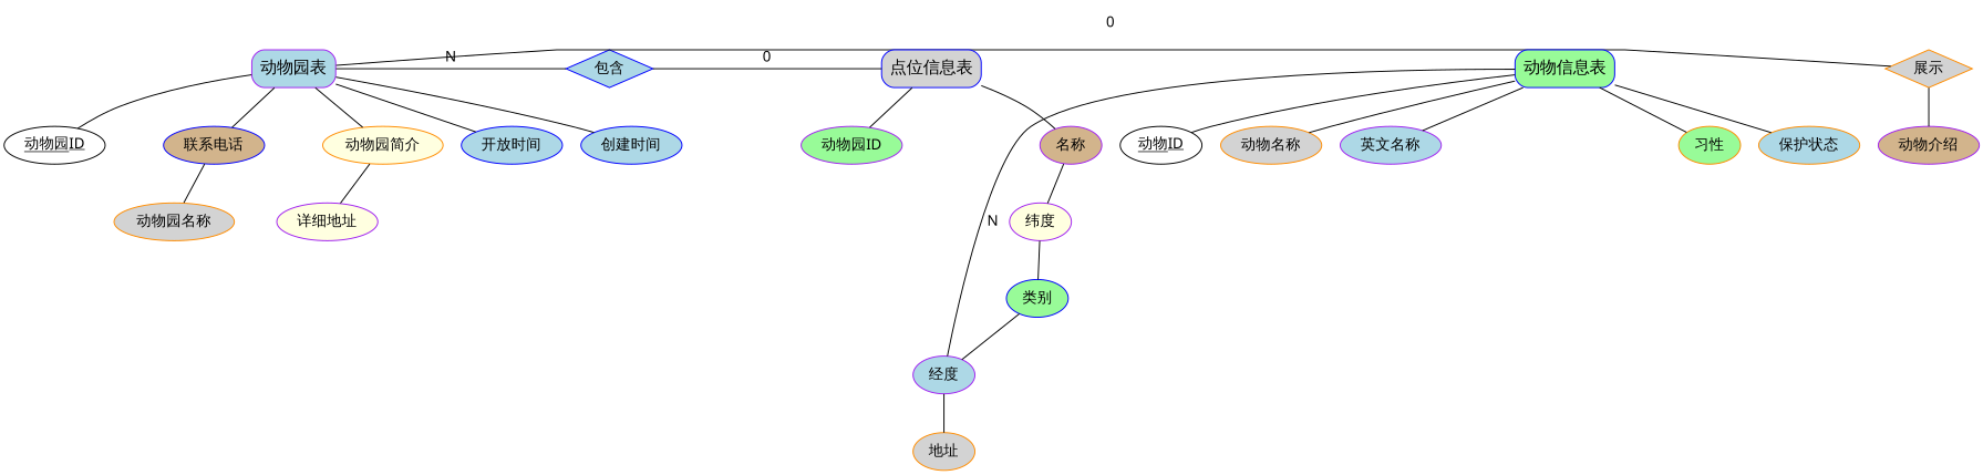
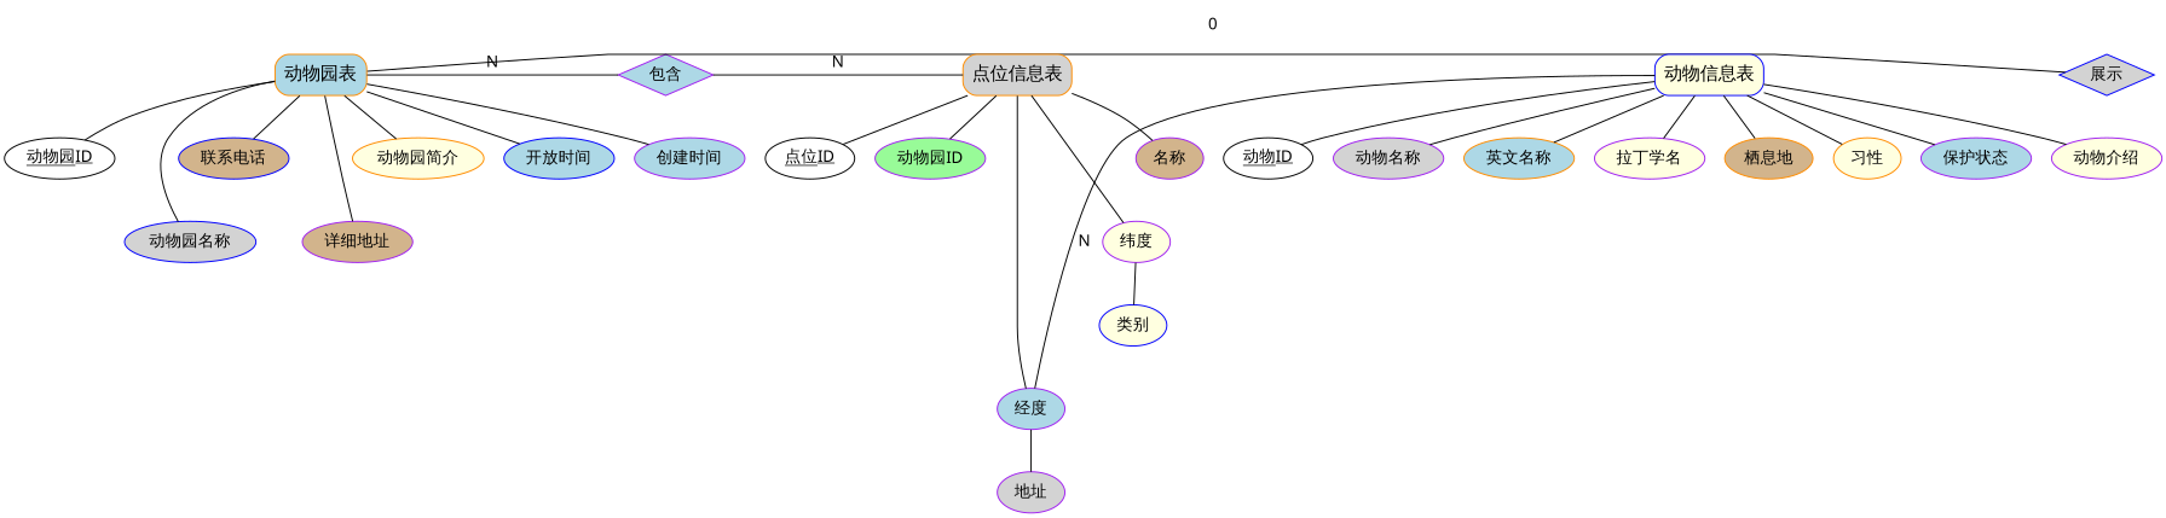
  digraph {
    splines=spline
    node [color=purple fillcolor=lightblue fontname="Microsoft YaHei" fontsize=14 shape=ellipse style=filled]
    edge [color=black dir=none fontname="Microsoft YaHei" fontsize=14]
-   n1 [fontsize=16 label="动物园表" shape=box style="rounded,filled"]
+   n1 [color=darkorange fontsize=16 label="动物园表" shape=box style="rounded,filled"]
    n2 [fillcolor=white label=<<u>动物园ID</u>> color=""]
-   n3 [color=darkorange fillcolor=lightgrey label="动物园名称"]
-   n4 [fillcolor=lightyellow label="详细地址"]
+   n3 [color=blue fillcolor=lightgrey label="动物园名称"]
+   n4 [fillcolor=tan label="详细地址"]
    n5 [color=blue label="开放时间"]
    n6 [color=blue fillcolor=tan label="联系电话"]
    n7 [color=darkorange fillcolor=lightyellow label="动物园简介"]
-   n8 [color=blue label="创建时间"]
-   n9 [color=blue label="包含" shape=diamond]
-   n10 [color=darkorange fillcolor=lightgrey label="展示" shape=diamond]
-   n11 [color=blue fillcolor=lightgrey fontsize=16 label="点位信息表" shape=box style="rounded,filled"]
+   n8 [label="创建时间"]
+   n9 [label="包含" shape=diamond]
+   n10 [color=blue fillcolor=lightgrey label="展示" shape=diamond]
+   n11 [color=darkorange fillcolor=lightgrey fontsize=16 label="点位信息表" shape=box style="rounded,filled"]
+   n12 [fillcolor=white label=<<u>点位ID</u>> color=""]
    n13 [fillcolor=palegreen label="动物园ID"]
    n14 [fillcolor=tan label="名称"]
    n15 [fillcolor=lightyellow label="纬度"]
    n16 [label="经度"]
-   n17 [color=blue fillcolor=palegreen label="类别"]
-   n18 [color=darkorange fillcolor=lightgrey label="地址"]
-   n19 [color=blue fillcolor=palegreen fontsize=16 label="动物信息表" shape=box style="rounded,filled"]
+   n17 [color=blue fillcolor=lightyellow label="类别"]
+   n18 [fillcolor=lightgrey label="地址"]
+   n19 [color=blue fillcolor=lightyellow fontsize=16 label="动物信息表" shape=box style="rounded,filled"]
    n20 [fillcolor=white label=<<u>动物ID</u>> color=""]
-   n21 [color=darkorange fillcolor=lightgrey label="动物名称"]
-   n22 [label="英文名称"]
-   n25 [color=darkorange fillcolor=palegreen label="习性"]
-   n26 [color=darkorange label="保护状态"]
-   n27 [fillcolor=tan label="动物介绍"]
+   n21 [fillcolor=lightgrey label="动物名称"]
+   n22 [color=darkorange label="英文名称"]
+   n23 [fillcolor=lightyellow label="拉丁学名"]
+   n24 [color=darkorange fillcolor=tan label="栖息地"]
+   n25 [color=darkorange fillcolor=lightyellow label="习性"]
+   n26 [label="保护状态"]
+   n27 [fillcolor=lightyellow label="动物介绍"]
    n1 -> n2
-   n6 -> n3
-   n7 -> n4
+   n1 -> n3
+   n1 -> n4
    n1 -> n5
    n1 -> n6
    n1 -> n7
    n1 -> n8
    n1 -> n9 [constraint=false label=N]
    n1 -> n10 [constraint=false label=0]
-   n9 -> n11 [constraint=false label=0]
+   n9 -> n11 [constraint=false label=N]
+   n11 -> n12
    n11 -> n13
    n11 -> n14
-   n14 -> n15
-   n17 -> n16
+   n11 -> n15
+   n11 -> n16
    n15 -> n17
    n16 -> n18
    n16 -> n19 [constraint=false label=N]
    n19 -> n20
    n19 -> n21
    n19 -> n22
+   n19 -> n23
+   n19 -> n24
    n19 -> n25
    n19 -> n26
-   n10 -> n27
+   n19 -> n27
  }
